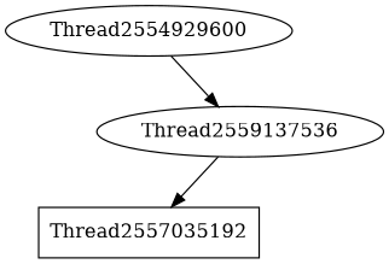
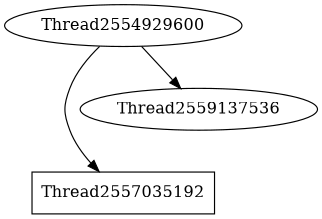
  digraph {
    edge [arrowhead=normal]
    n1 [color=black label=Thread2557035192 shape=box]
    Thread2554929600
    Thread2559137536
-   Thread2559137536 -> n1
+   Thread2554929600 -> n1
    Thread2554929600 -> Thread2559137536
  }
